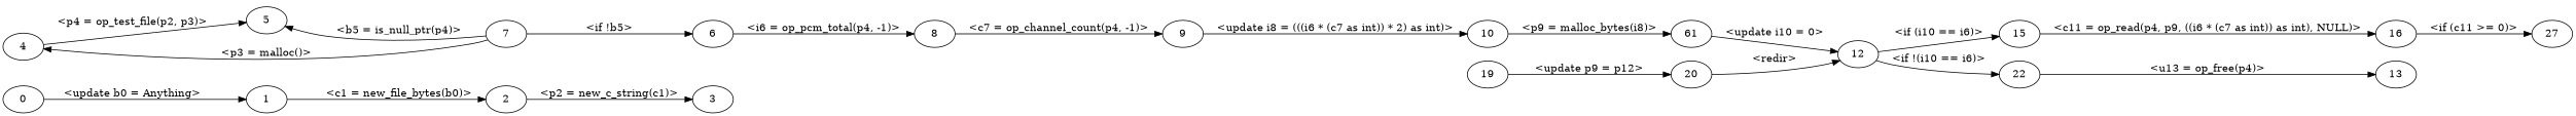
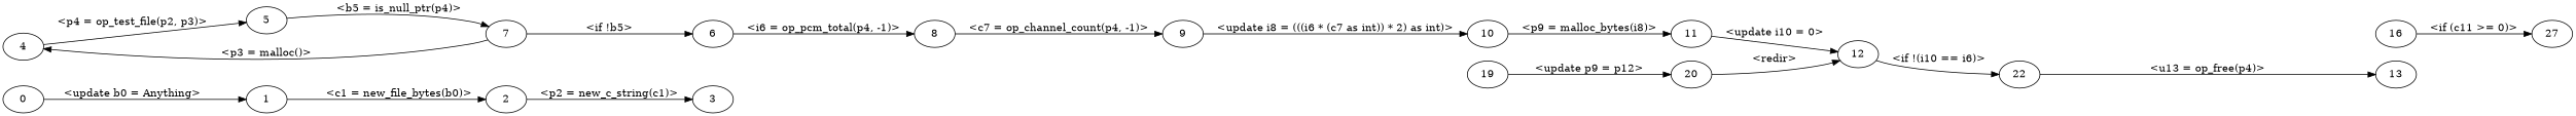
  digraph {
    rankdir=LR
    n1 [label=0]
    n2 [label=1]
    n3 [label=2]
    n4 [label=3]
    n5 [label=4]
    n6 [label=5]
    n7 [label=7]
    n8 [label=6]
    n9 [label=8]
    n10 [label=9]
    n11 [label=10]
-   n12 [label=61]
+   n12 [label=11]
    n13 [label=12]
-   n14 [label=15]
    n15 [label=22]
    n16 [label=16]
    n17 [label=13]
    n18 [label=27]
    n19 [label=19]
    n20 [label=20]
    n1 -> n2 [label="<update b0 = Anything>"]
    n2 -> n3 [label="<c1 = new_file_bytes(b0)>"]
    n3 -> n4 [label="<p2 = new_c_string(c1)>"]
    n5 -> n6 [label="<p4 = op_test_file(p2, p3)>"]
-   n7 -> n6 [label="<b5 = is_null_ptr(p4)>"]
+   n6 -> n7 [label="<b5 = is_null_ptr(p4)>"]
    n7 -> n5 [label="<p3 = malloc()>"]
    n7 -> n8 [label="<if !b5>"]
    n8 -> n9 [label="<i6 = op_pcm_total(p4, -1)>"]
    n9 -> n10 [label="<c7 = op_channel_count(p4, -1)>"]
    n10 -> n11 [label="<update i8 = (((i6 * (c7 as int)) * 2) as int)>"]
    n11 -> n12 [label="<p9 = malloc_bytes(i8)>"]
    n12 -> n13 [label="<update i10 = 0>"]
-   n13 -> n14 [label="<if (i10 == i6)>"]
    n13 -> n15 [label="<if !(i10 == i6)>"]
-   n14 -> n16 [label="<c11 = op_read(p4, p9, ((i6 * (c7 as int)) as int), NULL)>"]
    n15 -> n17 [label="<u13 = op_free(p4)>"]
    n16 -> n18 [label="<if (c11 >= 0)>"]
    n19 -> n20 [label="<update p9 = p12>"]
    n20 -> n13 [label="<redir>"]
  }
